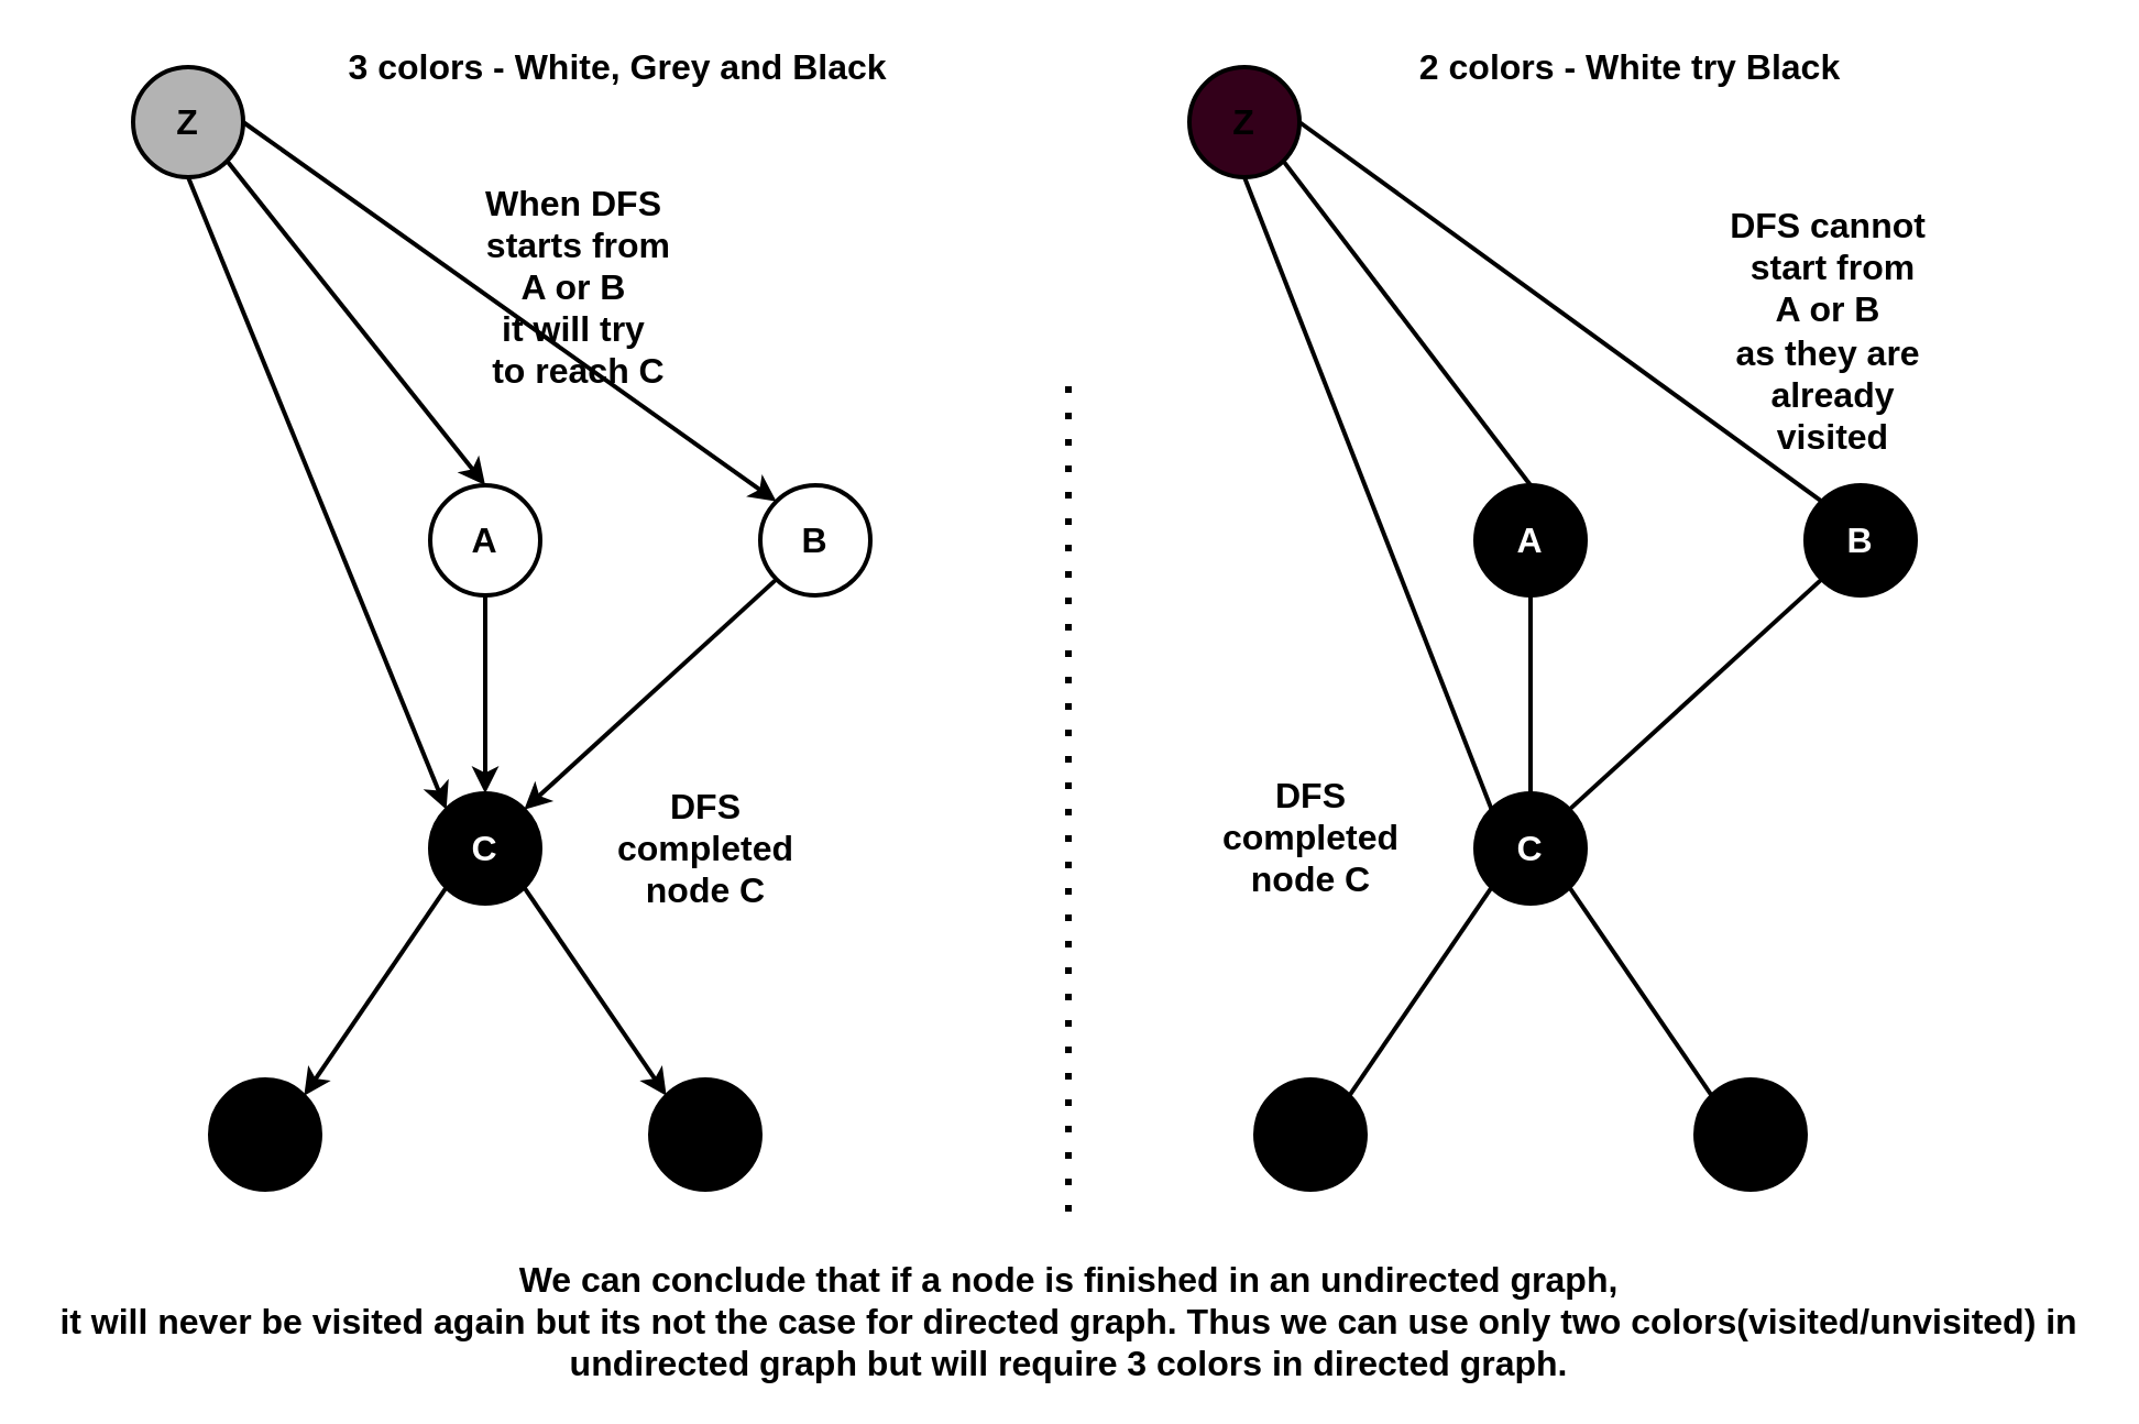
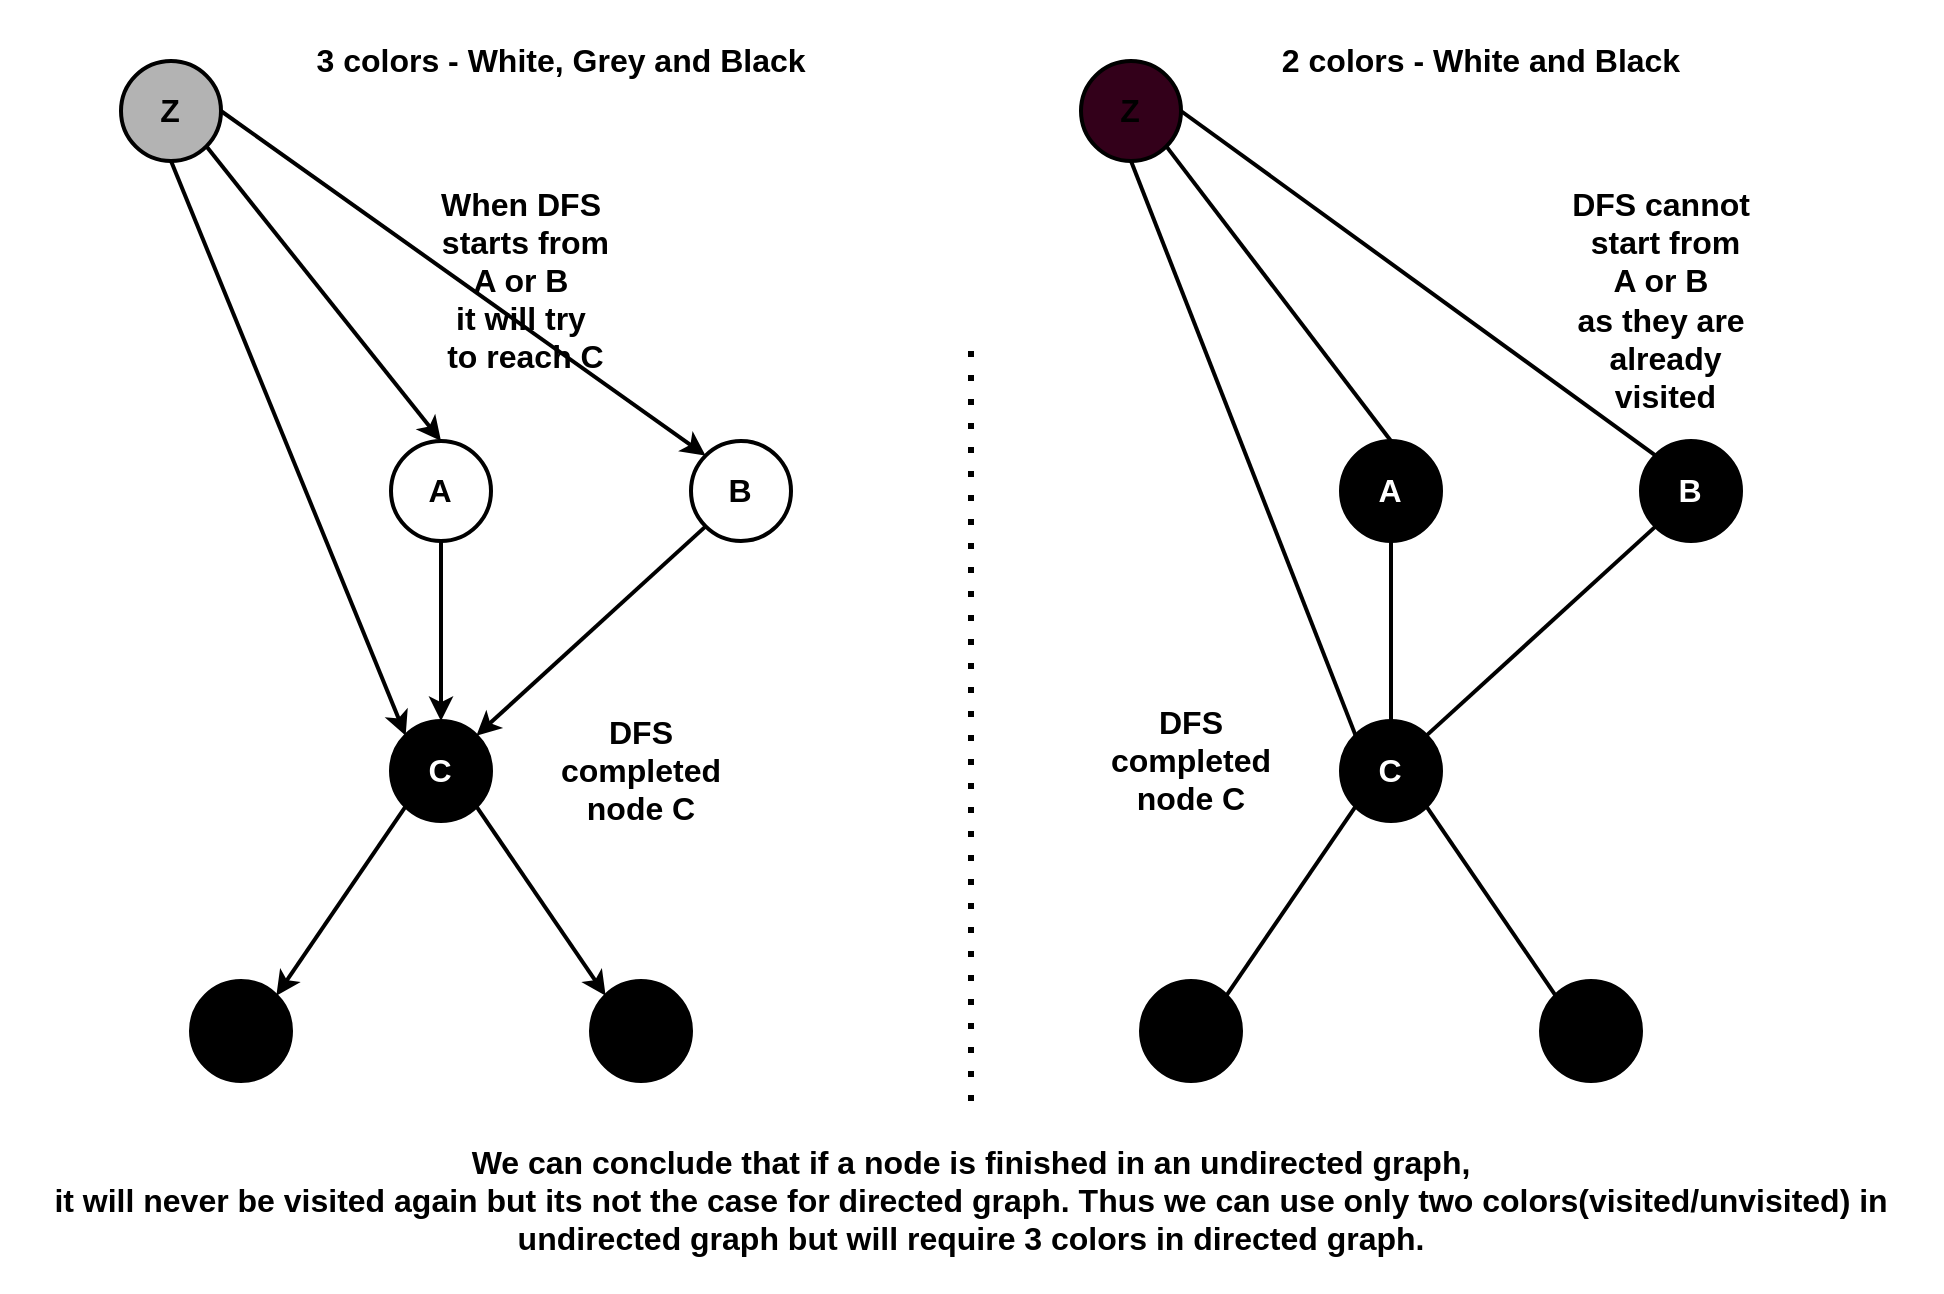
  <mxCell id="0" />
  <mxCell id="1" parent="0" />
  <mxCell id="2" value="&lt;b&gt;&lt;font style=&quot;font-size: 16px&quot; color=&quot;#ffffff&quot;&gt;C&lt;/font&gt;&lt;/b&gt;" style="ellipse;whiteSpace=wrap;html=1;aspect=fixed;strokeWidth=2;fillColor=#000000;" parent="1" vertex="1"><mxGeometry x="195" y="360" width="50" height="50" as="geometry" /></mxCell>
  <mxCell id="3" value="" style="ellipse;whiteSpace=wrap;html=1;aspect=fixed;strokeWidth=2;fillColor=#000000;" parent="1" vertex="1"><mxGeometry x="95" y="490" width="50" height="50" as="geometry" /></mxCell>
  <mxCell id="4" value="" style="ellipse;whiteSpace=wrap;html=1;aspect=fixed;strokeWidth=2;fillColor=#000000;" parent="1" vertex="1"><mxGeometry x="295" y="490" width="50" height="50" as="geometry" /></mxCell>
  <mxCell id="5" value="&lt;font style=&quot;font-size: 16px&quot;&gt;&lt;b&gt;A&lt;/b&gt;&lt;/font&gt;" style="ellipse;whiteSpace=wrap;html=1;aspect=fixed;strokeWidth=2;" parent="1" vertex="1"><mxGeometry x="195" y="220" width="50" height="50" as="geometry" /></mxCell>
  <mxCell id="6" value="&lt;b&gt;&lt;font style=&quot;font-size: 16px&quot;&gt;B&lt;/font&gt;&lt;/b&gt;" style="ellipse;whiteSpace=wrap;html=1;aspect=fixed;strokeWidth=2;" parent="1" vertex="1"><mxGeometry x="345" y="220" width="50" height="50" as="geometry" /></mxCell>
  <mxCell id="7" value="" style="endArrow=classic;html=1;exitX=0;exitY=1;exitDx=0;exitDy=0;entryX=1;entryY=0;entryDx=0;entryDy=0;strokeWidth=2;" parent="1" source="2" target="3" edge="1"><mxGeometry width="50" height="50" relative="1" as="geometry"><mxPoint x="425" y="660" as="sourcePoint" /><mxPoint x="475" y="610" as="targetPoint" /></mxGeometry></mxCell>
  <mxCell id="8" value="" style="endArrow=classic;html=1;exitX=1;exitY=1;exitDx=0;exitDy=0;entryX=0;entryY=0;entryDx=0;entryDy=0;strokeWidth=2;" parent="1" source="2" target="4" edge="1"><mxGeometry width="50" height="50" relative="1" as="geometry"><mxPoint x="212.322" y="412.678" as="sourcePoint" /><mxPoint x="137.678" y="507.322" as="targetPoint" /></mxGeometry></mxCell>
  <mxCell id="9" value="" style="endArrow=classic;html=1;exitX=0.5;exitY=1;exitDx=0;exitDy=0;entryX=0.5;entryY=0;entryDx=0;entryDy=0;strokeWidth=2;" parent="1" source="5" target="2" edge="1"><mxGeometry width="50" height="50" relative="1" as="geometry"><mxPoint x="247.678" y="412.678" as="sourcePoint" /><mxPoint x="312.322" y="507.322" as="targetPoint" /></mxGeometry></mxCell>
  <mxCell id="10" value="" style="endArrow=classic;html=1;exitX=0;exitY=1;exitDx=0;exitDy=0;entryX=1;entryY=0;entryDx=0;entryDy=0;strokeWidth=2;" parent="1" source="6" target="2" edge="1"><mxGeometry width="50" height="50" relative="1" as="geometry"><mxPoint x="230" y="280" as="sourcePoint" /><mxPoint x="230" y="370" as="targetPoint" /></mxGeometry></mxCell>
  <mxCell id="11" value="&lt;font style=&quot;font-size: 16px&quot;&gt;&lt;b&gt;DFS &lt;br&gt;completed &lt;br&gt;node C&lt;br&gt;&lt;/b&gt;&lt;/font&gt;" style="text;html=1;align=center;verticalAlign=middle;resizable=0;points=[];autosize=1;strokeColor=none;" parent="1" vertex="1"><mxGeometry x="270" y="360" width="100" height="50" as="geometry" /></mxCell>
- <mxCell id="12" value="&lt;span style=&quot;font-size: 16px&quot;&gt;&lt;b&gt;When DFS&lt;br&gt;&amp;nbsp;starts from &lt;br&gt;A or B &lt;br&gt;it will try&lt;br&gt;&amp;nbsp;to reach C&lt;/b&gt;&lt;/span&gt;" style="text;html=1;align=center;verticalAlign=middle;resizable=0;points=[];autosize=1;strokeColor=none;" parent="1" vertex="1"><mxGeometry x="210" y="90" width="100" height="80" as="geometry" /></mxCell>
+ <mxCell id="12" value="&lt;span style=&quot;font-size: 16px&quot;&gt;&lt;b&gt;When DFS&lt;br&gt;&amp;nbsp;starts from &lt;br&gt;A or B &lt;br&gt;it will try&lt;br&gt;&amp;nbsp;to reach C&lt;/b&gt;&lt;/span&gt;" style="text;html=1;align=center;verticalAlign=middle;resizable=0;points=[];autosize=1;strokeColor=none;" parent="1" vertex="1"><mxGeometry x="210" y="100" width="100" height="80" as="geometry" /></mxCell>
  <mxCell id="13" value="" style="endArrow=none;dashed=1;html=1;dashPattern=1 3;strokeWidth=3;" parent="1" edge="1"><mxGeometry width="50" height="50" relative="1" as="geometry"><mxPoint x="485" y="550" as="sourcePoint" /><mxPoint x="485" y="170" as="targetPoint" /></mxGeometry></mxCell>
  <mxCell id="14" value="&lt;b&gt;&lt;font style=&quot;font-size: 16px&quot; color=&quot;#ffffff&quot;&gt;C&lt;/font&gt;&lt;/b&gt;" style="ellipse;whiteSpace=wrap;html=1;aspect=fixed;strokeWidth=2;fillColor=#000000;" parent="1" vertex="1"><mxGeometry x="670" y="360" width="50" height="50" as="geometry" /></mxCell>
  <mxCell id="15" value="" style="ellipse;whiteSpace=wrap;html=1;aspect=fixed;strokeWidth=2;fillColor=#000000;" parent="1" vertex="1"><mxGeometry x="570" y="490" width="50" height="50" as="geometry" /></mxCell>
  <mxCell id="16" value="" style="ellipse;whiteSpace=wrap;html=1;aspect=fixed;strokeWidth=2;fillColor=#000000;" parent="1" vertex="1"><mxGeometry x="770" y="490" width="50" height="50" as="geometry" /></mxCell>
  <mxCell id="17" value="&lt;font style=&quot;font-size: 16px&quot; color=&quot;#ffffff&quot;&gt;&lt;b&gt;A&lt;/b&gt;&lt;/font&gt;" style="ellipse;whiteSpace=wrap;html=1;aspect=fixed;strokeWidth=2;fillColor=#000000;" parent="1" vertex="1"><mxGeometry x="670" y="220" width="50" height="50" as="geometry" /></mxCell>
  <mxCell id="18" value="&lt;b&gt;&lt;font style=&quot;font-size: 16px&quot; color=&quot;#ffffff&quot;&gt;B&lt;/font&gt;&lt;/b&gt;" style="ellipse;whiteSpace=wrap;html=1;aspect=fixed;strokeWidth=2;fillColor=#000000;" parent="1" vertex="1"><mxGeometry x="820" y="220" width="50" height="50" as="geometry" /></mxCell>
  <mxCell id="19" value="" style="endArrow=none;html=1;exitX=0;exitY=1;exitDx=0;exitDy=0;entryX=1;entryY=0;entryDx=0;entryDy=0;strokeWidth=2;endFill=0;" parent="1" source="14" target="15" edge="1"><mxGeometry width="50" height="50" relative="1" as="geometry"><mxPoint x="900" y="660" as="sourcePoint" /><mxPoint x="950" y="610" as="targetPoint" /></mxGeometry></mxCell>
  <mxCell id="20" value="" style="endArrow=none;html=1;exitX=1;exitY=1;exitDx=0;exitDy=0;entryX=0;entryY=0;entryDx=0;entryDy=0;strokeWidth=2;endFill=0;" parent="1" source="14" target="16" edge="1"><mxGeometry width="50" height="50" relative="1" as="geometry"><mxPoint x="687.322" y="412.678" as="sourcePoint" /><mxPoint x="612.678" y="507.322" as="targetPoint" /></mxGeometry></mxCell>
  <mxCell id="21" value="" style="endArrow=none;html=1;exitX=0.5;exitY=1;exitDx=0;exitDy=0;entryX=0.5;entryY=0;entryDx=0;entryDy=0;strokeWidth=2;endFill=0;" parent="1" source="17" target="14" edge="1"><mxGeometry width="50" height="50" relative="1" as="geometry"><mxPoint x="722.678" y="412.678" as="sourcePoint" /><mxPoint x="787.322" y="507.322" as="targetPoint" /></mxGeometry></mxCell>
  <mxCell id="22" value="" style="endArrow=none;html=1;exitX=0;exitY=1;exitDx=0;exitDy=0;entryX=1;entryY=0;entryDx=0;entryDy=0;strokeWidth=2;endFill=0;" parent="1" source="18" target="14" edge="1"><mxGeometry width="50" height="50" relative="1" as="geometry"><mxPoint x="705" y="280" as="sourcePoint" /><mxPoint x="705" y="370" as="targetPoint" /></mxGeometry></mxCell>
  <mxCell id="23" value="&lt;font style=&quot;font-size: 16px&quot;&gt;&lt;b&gt;DFS &lt;br&gt;completed &lt;br&gt;node C&lt;br&gt;&lt;/b&gt;&lt;/font&gt;" style="text;html=1;align=center;verticalAlign=middle;resizable=0;points=[];autosize=1;strokeColor=none;" parent="1" vertex="1"><mxGeometry x="545" y="355" width="100" height="50" as="geometry" /></mxCell>
  <mxCell id="24" value="&lt;span style=&quot;font-size: 16px&quot;&gt;&lt;b&gt;DFS cannot&lt;br&gt;&amp;nbsp;start from &lt;br&gt;A or B &lt;br&gt;as they are&lt;br&gt;&amp;nbsp;already&lt;br&gt;&amp;nbsp;visited&lt;br&gt;&lt;/b&gt;&lt;/span&gt;" style="text;html=1;align=center;verticalAlign=middle;resizable=0;points=[];autosize=1;strokeColor=none;" parent="1" vertex="1"><mxGeometry x="780" y="100" width="100" height="100" as="geometry" /></mxCell>
  <mxCell id="25" value="&lt;font style=&quot;font-size: 16px&quot;&gt;&lt;b&gt;We can conclude that if a node is finished in an undirected graph, &lt;br&gt;it will never be visited again but its not the case for directed graph. Thus we can use only two colors(visited/unvisited) in &lt;br&gt;undirected graph&amp;nbsp;but will require 3 colors in directed graph.&lt;/b&gt;&lt;/font&gt;" style="text;html=1;align=center;verticalAlign=middle;resizable=0;points=[];autosize=1;strokeColor=none;" parent="1" vertex="1"><mxGeometry x="20" y="575" width="930" height="50" as="geometry" /></mxCell>
  <mxCell id="26" value="&lt;b&gt;&lt;font style=&quot;font-size: 16px&quot;&gt;Z&lt;/font&gt;&lt;/b&gt;" style="ellipse;whiteSpace=wrap;html=1;aspect=fixed;strokeWidth=2;fillColor=#B3B3B3;" parent="1" vertex="1"><mxGeometry x="60" y="30" width="50" height="50" as="geometry" /></mxCell>
  <mxCell id="27" value="" style="endArrow=classic;html=1;exitX=0.5;exitY=1;exitDx=0;exitDy=0;entryX=0;entryY=0;entryDx=0;entryDy=0;strokeWidth=2;" parent="1" source="26" target="2" edge="1"><mxGeometry width="50" height="50" relative="1" as="geometry"><mxPoint x="230" y="280" as="sourcePoint" /><mxPoint x="230" y="370" as="targetPoint" /></mxGeometry></mxCell>
  <mxCell id="28" value="" style="endArrow=classic;html=1;exitX=1;exitY=1;exitDx=0;exitDy=0;entryX=0.5;entryY=0;entryDx=0;entryDy=0;strokeWidth=2;" parent="1" source="26" target="5" edge="1"><mxGeometry width="50" height="50" relative="1" as="geometry"><mxPoint x="230" y="280" as="sourcePoint" /><mxPoint x="230" y="370" as="targetPoint" /></mxGeometry></mxCell>
  <mxCell id="29" value="" style="endArrow=classic;html=1;exitX=1;exitY=0.5;exitDx=0;exitDy=0;entryX=0;entryY=0;entryDx=0;entryDy=0;strokeWidth=2;" parent="1" source="26" target="6" edge="1"><mxGeometry width="50" height="50" relative="1" as="geometry"><mxPoint x="112.678" y="82.678" as="sourcePoint" /><mxPoint x="230" y="230" as="targetPoint" /></mxGeometry></mxCell>
  <mxCell id="30" value="&lt;b&gt;&lt;font style=&quot;font-size: 16px&quot;&gt;Z&lt;/font&gt;&lt;/b&gt;" style="ellipse;whiteSpace=wrap;html=1;aspect=fixed;strokeWidth=2;fillColor=#33001A;" parent="1" vertex="1"><mxGeometry x="540" y="30" width="50" height="50" as="geometry" /></mxCell>
  <mxCell id="31" value="" style="endArrow=none;html=1;exitX=0.5;exitY=1;exitDx=0;exitDy=0;entryX=0;entryY=0;entryDx=0;entryDy=0;strokeWidth=2;endFill=0;" parent="1" source="30" target="14" edge="1"><mxGeometry width="50" height="50" relative="1" as="geometry"><mxPoint x="545" y="80" as="sourcePoint" /><mxPoint x="662.322" y="367.322" as="targetPoint" /></mxGeometry></mxCell>
  <mxCell id="32" value="" style="endArrow=none;html=1;exitX=1;exitY=1;exitDx=0;exitDy=0;entryX=0.5;entryY=0;entryDx=0;entryDy=0;strokeWidth=2;endFill=0;" parent="1" source="30" target="17" edge="1"><mxGeometry width="50" height="50" relative="1" as="geometry"><mxPoint x="636.338" y="72.678" as="sourcePoint" /><mxPoint x="753.66" y="220" as="targetPoint" /></mxGeometry></mxCell>
  <mxCell id="33" value="" style="endArrow=none;html=1;exitX=1;exitY=0.5;exitDx=0;exitDy=0;entryX=0;entryY=0;entryDx=0;entryDy=0;strokeWidth=2;endFill=0;" parent="1" source="30" target="18" edge="1"><mxGeometry width="50" height="50" relative="1" as="geometry"><mxPoint x="592.678" y="82.678" as="sourcePoint" /><mxPoint x="705" y="230" as="targetPoint" /></mxGeometry></mxCell>
  <mxCell id="34" value="&lt;span style=&quot;font-size: 16px&quot;&gt;&lt;b&gt;3 colors - White, Grey and Black&lt;/b&gt;&lt;/span&gt;" style="text;html=1;align=center;verticalAlign=middle;resizable=0;points=[];autosize=1;strokeColor=none;" parent="1" vertex="1"><mxGeometry x="150" y="20" width="260" height="20" as="geometry" /></mxCell>
- <mxCell id="35" value="&lt;b style=&quot;font-size: 16px&quot;&gt;2 colors - White try Black&lt;/b&gt;" style="text;html=1;align=center;verticalAlign=middle;resizable=0;points=[];autosize=1;strokeColor=none;" parent="1" vertex="1"><mxGeometry x="635" y="20" width="210" height="20" as="geometry" /></mxCell>
+ <mxCell id="35" value="&lt;b style=&quot;font-size: 16px&quot;&gt;2 colors - White and Black&lt;/b&gt;" style="text;html=1;align=center;verticalAlign=middle;resizable=0;points=[];autosize=1;strokeColor=none;" parent="1" vertex="1"><mxGeometry x="635" y="20" width="210" height="20" as="geometry" /></mxCell>
